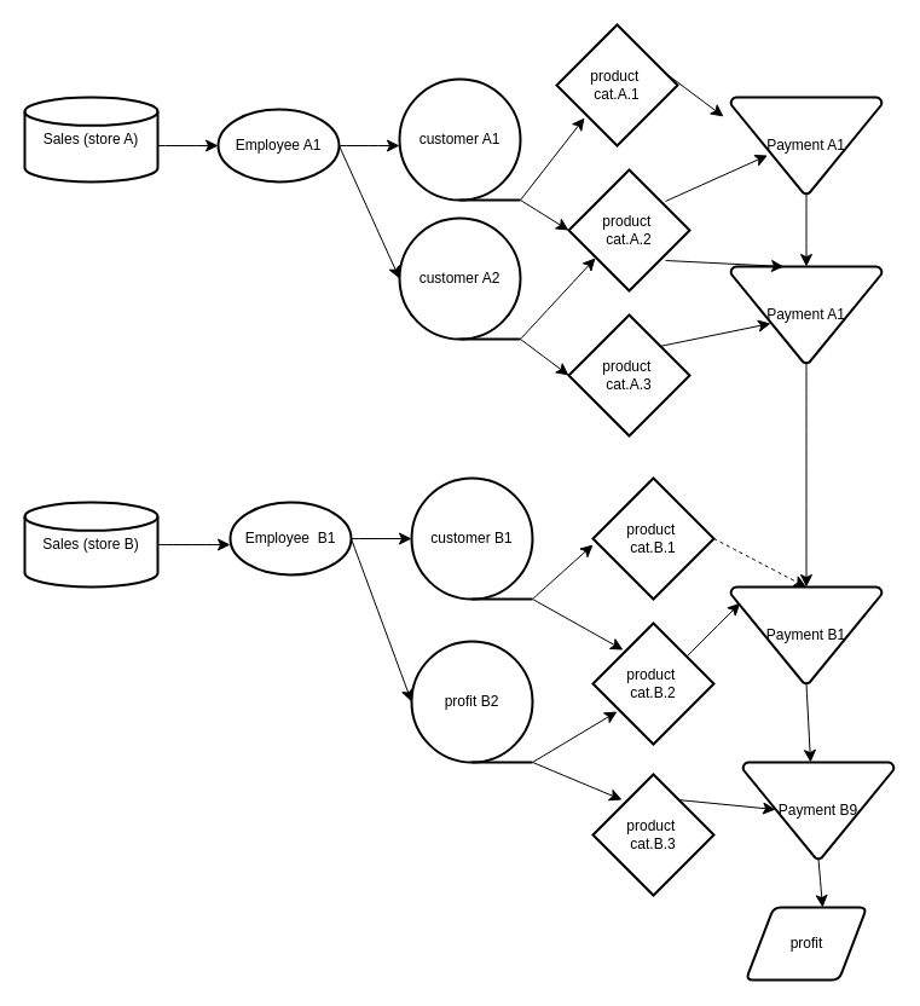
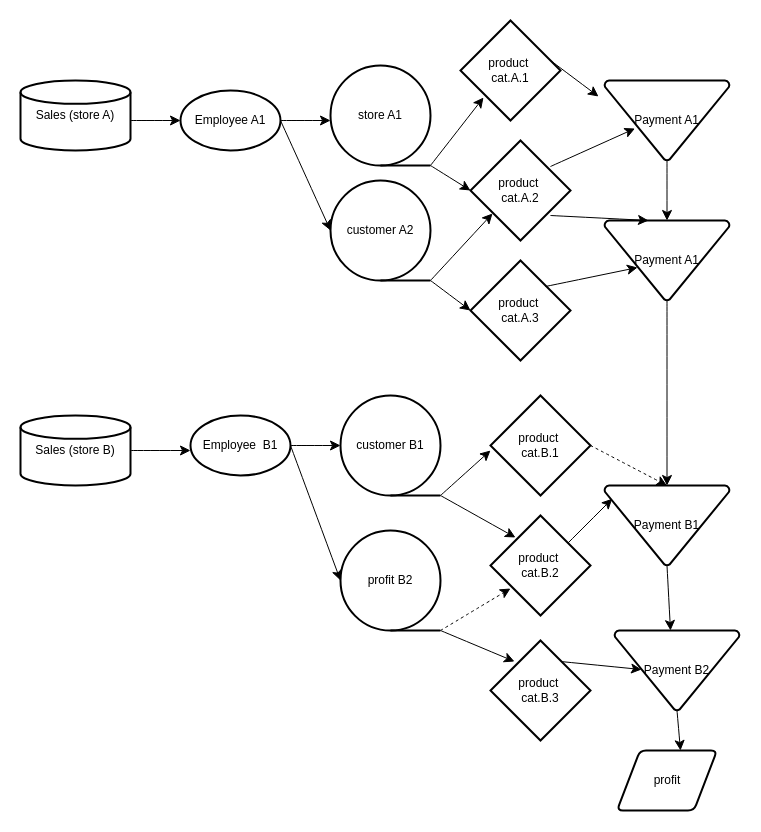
  <mxCell id="0" />
  <mxCell id="1" parent="0" />
  <mxCell id="2" value="" style="endArrow=classic;html=1;rounded=0;fontSize=12;startSize=8;endSize=8;curved=1;exitX=1;exitY=0.5;exitDx=0;exitDy=0;entryX=0;entryY=0.5;entryDx=0;entryDy=0;" edge="1" parent="1"><mxGeometry width="50" height="50" relative="1" as="geometry"><mxPoint x="130" y="120" as="sourcePoint" /><mxPoint x="180" y="120" as="targetPoint" /></mxGeometry></mxCell>
  <mxCell id="3" value="" style="endArrow=classic;html=1;rounded=0;fontSize=12;startSize=8;endSize=8;curved=1;exitX=1;exitY=0.5;exitDx=0;exitDy=0;entryX=0;entryY=0.5;entryDx=0;entryDy=0;" edge="1" parent="1"><mxGeometry width="50" height="50" relative="1" as="geometry"><mxPoint x="130" y="450" as="sourcePoint" /><mxPoint x="190" y="450" as="targetPoint" /></mxGeometry></mxCell>
  <mxCell id="4" value="" style="endArrow=classic;html=1;rounded=0;fontSize=12;startSize=8;endSize=8;curved=1;exitX=1;exitY=0.5;exitDx=0;exitDy=0;entryX=0;entryY=0.5;entryDx=0;entryDy=0;exitPerimeter=0;" edge="1" parent="1" source="21"><mxGeometry width="50" height="50" relative="1" as="geometry"><mxPoint x="300" y="120" as="sourcePoint" /><mxPoint x="330" y="120" as="targetPoint" /></mxGeometry></mxCell>
  <mxCell id="5" value="" style="endArrow=classic;html=1;rounded=0;fontSize=12;startSize=8;endSize=8;curved=1;exitX=1;exitY=0.5;exitDx=0;exitDy=0;entryX=0;entryY=0.5;entryDx=0;entryDy=0;exitPerimeter=0;entryPerimeter=0;" edge="1" parent="1" source="21" target="30"><mxGeometry width="50" height="50" relative="1" as="geometry"><mxPoint x="300" y="120" as="sourcePoint" /><mxPoint x="330" y="200" as="targetPoint" /></mxGeometry></mxCell>
  <mxCell id="6" value="" style="endArrow=classic;html=1;rounded=0;fontSize=12;startSize=8;endSize=8;curved=1;exitX=1;exitY=1;exitDx=0;exitDy=0;entryX=0.23;entryY=0.77;entryDx=0;entryDy=0;entryPerimeter=0;exitPerimeter=0;" edge="1" parent="1" source="29" target="22"><mxGeometry width="50" height="50" relative="1" as="geometry"><mxPoint x="450" y="120" as="sourcePoint" /><mxPoint x="506" y="131.5" as="targetPoint" /></mxGeometry></mxCell>
  <mxCell id="7" value="" style="endArrow=classic;html=1;rounded=0;fontSize=12;startSize=8;endSize=8;curved=1;exitX=1;exitY=0.5;exitDx=0;exitDy=0;" edge="1" parent="1"><mxGeometry width="50" height="50" relative="1" as="geometry"><mxPoint x="550" y="60" as="sourcePoint" /><mxPoint x="598" y="96" as="targetPoint" /></mxGeometry></mxCell>
  <mxCell id="8" value="" style="endArrow=classic;html=1;rounded=0;fontSize=12;startSize=8;endSize=8;curved=1;exitX=0.8;exitY=0.26;exitDx=0;exitDy=0;entryX=0.244;entryY=0.6;entryDx=0;entryDy=0;exitPerimeter=0;entryPerimeter=0;" edge="1" parent="1" source="24" target="20"><mxGeometry width="50" height="50" relative="1" as="geometry"><mxPoint x="550" y="260" as="sourcePoint" /><mxPoint x="630" y="160" as="targetPoint" /></mxGeometry></mxCell>
  <mxCell id="9" value="" style="endArrow=classic;html=1;rounded=0;fontSize=12;startSize=8;endSize=8;curved=1;exitX=1;exitY=1;exitDx=0;exitDy=0;exitPerimeter=0;entryX=0.22;entryY=0.73;entryDx=0;entryDy=0;entryPerimeter=0;" edge="1" parent="1" source="30" target="24"><mxGeometry width="50" height="50" relative="1" as="geometry"><mxPoint x="440" y="270" as="sourcePoint" /><mxPoint x="480" y="250" as="targetPoint" /></mxGeometry></mxCell>
  <mxCell id="10" value="" style="endArrow=classic;html=1;rounded=0;fontSize=12;startSize=8;endSize=8;curved=1;exitX=1;exitY=0.5;exitDx=0;exitDy=0;exitPerimeter=0;" edge="1" parent="1" source="23"><mxGeometry width="50" height="50" relative="1" as="geometry"><mxPoint x="310" y="450" as="sourcePoint" /><mxPoint x="340" y="445" as="targetPoint" /></mxGeometry></mxCell>
  <mxCell id="11" value="" style="endArrow=classic;html=1;rounded=0;fontSize=12;startSize=8;endSize=8;curved=1;exitX=1;exitY=0.5;exitDx=0;exitDy=0;entryX=0;entryY=0.5;entryDx=0;entryDy=0;exitPerimeter=0;entryPerimeter=0;" edge="1" parent="1" source="23" target="32"><mxGeometry width="50" height="50" relative="1" as="geometry"><mxPoint x="310" y="450" as="sourcePoint" /><mxPoint x="340" y="530" as="targetPoint" /></mxGeometry></mxCell>
  <mxCell id="12" value="" style="endArrow=classic;html=1;rounded=0;fontSize=12;startSize=8;endSize=8;curved=1;exitX=1;exitY=1;exitDx=0;exitDy=0;exitPerimeter=0;" edge="1" parent="1" source="31"><mxGeometry width="50" height="50" relative="1" as="geometry"><mxPoint x="460" y="450" as="sourcePoint" /><mxPoint x="490" y="450" as="targetPoint" /></mxGeometry></mxCell>
  <mxCell id="13" value="" style="endArrow=classic;html=1;rounded=0;fontSize=12;startSize=8;endSize=8;curved=1;exitX=1;exitY=1;exitDx=0;exitDy=0;entryX=0.25;entryY=0.22;entryDx=0;entryDy=0;entryPerimeter=0;exitPerimeter=0;" edge="1" parent="1" source="31" target="27"><mxGeometry width="50" height="50" relative="1" as="geometry"><mxPoint x="460" y="530" as="sourcePoint" /><mxPoint x="491.02" y="567.52" as="targetPoint" /></mxGeometry></mxCell>
- <mxCell id="14" value="" style="endArrow=classic;html=1;rounded=0;fontSize=12;startSize=8;endSize=8;curved=1;exitX=1;exitY=1;exitDx=0;exitDy=0;entryX=0.2;entryY=0.73;entryDx=0;entryDy=0;exitPerimeter=0;entryPerimeter=0;" edge="1" parent="1" source="32" target="27"><mxGeometry width="50" height="50" relative="1" as="geometry"><mxPoint x="460" y="530" as="sourcePoint" /><mxPoint x="490" y="660" as="targetPoint" /></mxGeometry></mxCell>
+ <mxCell id="14" value="" style="endArrow=classic;html=1;rounded=0;fontSize=12;startSize=8;endSize=8;curved=1;exitX=1;exitY=1;exitDx=0;exitDy=0;entryX=0.2;entryY=0.73;entryDx=0;entryDy=0;exitPerimeter=0;entryPerimeter=0;dashed=1;" edge="1" parent="1" source="32" target="27"><mxGeometry width="50" height="50" relative="1" as="geometry"><mxPoint x="460" y="530" as="sourcePoint" /><mxPoint x="490" y="660" as="targetPoint" /></mxGeometry></mxCell>
  <mxCell id="15" value="" style="endArrow=classic;html=1;rounded=0;fontSize=12;startSize=8;endSize=8;curved=1;exitX=1;exitY=0.5;exitDx=0;exitDy=0;entryX=0.5;entryY=0;entryDx=0;entryDy=0;exitPerimeter=0;entryPerimeter=0;dashed=1;" edge="1" parent="1" source="26" target="35"><mxGeometry width="50" height="50" relative="1" as="geometry"><mxPoint x="550" y="460" as="sourcePoint" /><mxPoint x="600" y="470" as="targetPoint" /></mxGeometry></mxCell>
  <mxCell id="16" value="" style="endArrow=classic;html=1;rounded=0;fontSize=12;startSize=8;endSize=8;curved=1;exitX=1;exitY=0.5;exitDx=0;exitDy=0;entryX=0;entryY=1;entryDx=0;entryDy=0;" edge="1" parent="1"><mxGeometry width="50" height="50" relative="1" as="geometry"><mxPoint x="550" y="560" as="sourcePoint" /><mxPoint x="611.716" y="498.284" as="targetPoint" /></mxGeometry></mxCell>
  <mxCell id="17" value="" style="endArrow=classic;html=1;rounded=0;fontSize=12;startSize=8;endSize=8;curved=1;exitX=1;exitY=0.5;exitDx=0;exitDy=0;entryX=0.216;entryY=0.488;entryDx=0;entryDy=0;entryPerimeter=0;" edge="1" parent="1" target="40"><mxGeometry width="50" height="50" relative="1" as="geometry"><mxPoint x="550" y="660" as="sourcePoint" /><mxPoint x="640" y="510" as="targetPoint" /></mxGeometry></mxCell>
  <mxCell id="18" value="Sales (store A)" style="strokeWidth=2;html=1;shape=mxgraph.flowchart.database;whiteSpace=wrap;" vertex="1" parent="1"><mxGeometry x="20" y="80" width="110" height="70" as="geometry" /></mxCell>
  <mxCell id="19" value="Sales (store B)" style="strokeWidth=2;html=1;shape=mxgraph.flowchart.database;whiteSpace=wrap;" vertex="1" parent="1"><mxGeometry x="20" y="415" width="110" height="70" as="geometry" /></mxCell>
  <mxCell id="20" value="Payment A1" style="strokeWidth=2;html=1;shape=mxgraph.flowchart.merge_or_storage;whiteSpace=wrap;" vertex="1" parent="1"><mxGeometry x="604" y="80" width="125" height="80" as="geometry" /></mxCell>
  <mxCell id="21" value="Employee A1" style="strokeWidth=2;html=1;shape=mxgraph.flowchart.start_1;whiteSpace=wrap;" vertex="1" parent="1"><mxGeometry x="180" y="90" width="100" height="60" as="geometry" /></mxCell>
  <mxCell id="22" value="product&amp;nbsp;&lt;br&gt;cat.A.1" style="strokeWidth=2;html=1;shape=mxgraph.flowchart.decision;whiteSpace=wrap;" vertex="1" parent="1"><mxGeometry x="460" y="20" width="100" height="100" as="geometry" /></mxCell>
  <mxCell id="23" value="Employee&amp;nbsp; B1" style="strokeWidth=2;html=1;shape=mxgraph.flowchart.start_1;whiteSpace=wrap;" vertex="1" parent="1"><mxGeometry x="190" y="415" width="100" height="60" as="geometry" /></mxCell>
  <mxCell id="24" value="product&amp;nbsp;&lt;br&gt;cat.A.2" style="strokeWidth=2;html=1;shape=mxgraph.flowchart.decision;whiteSpace=wrap;" vertex="1" parent="1"><mxGeometry x="470" y="140" width="100" height="100" as="geometry" /></mxCell>
  <mxCell id="25" value="product&amp;nbsp;&lt;br&gt;cat.A.3" style="strokeWidth=2;html=1;shape=mxgraph.flowchart.decision;whiteSpace=wrap;" vertex="1" parent="1"><mxGeometry x="470" y="260" width="100" height="100" as="geometry" /></mxCell>
  <mxCell id="26" value="product&amp;nbsp;&lt;br&gt;cat.B.1" style="strokeWidth=2;html=1;shape=mxgraph.flowchart.decision;whiteSpace=wrap;" vertex="1" parent="1"><mxGeometry x="490" y="395" width="100" height="100" as="geometry" /></mxCell>
  <mxCell id="27" value="product&amp;nbsp;&lt;br&gt;cat.B.2" style="strokeWidth=2;html=1;shape=mxgraph.flowchart.decision;whiteSpace=wrap;" vertex="1" parent="1"><mxGeometry x="490" y="515" width="100" height="100" as="geometry" /></mxCell>
  <mxCell id="28" value="product&amp;nbsp;&lt;br&gt;cat.B.3" style="strokeWidth=2;html=1;shape=mxgraph.flowchart.decision;whiteSpace=wrap;" vertex="1" parent="1"><mxGeometry x="490" y="640" width="100" height="100" as="geometry" /></mxCell>
- <mxCell id="29" value="customer A1" style="strokeWidth=2;html=1;shape=mxgraph.flowchart.sequential_data;whiteSpace=wrap;" vertex="1" parent="1"><mxGeometry x="330" y="65" width="100" height="100" as="geometry" /></mxCell>
+ <mxCell id="29" value="store A1" style="strokeWidth=2;html=1;shape=mxgraph.flowchart.sequential_data;whiteSpace=wrap;" vertex="1" parent="1"><mxGeometry x="330" y="65" width="100" height="100" as="geometry" /></mxCell>
  <mxCell id="30" value="customer A2" style="strokeWidth=2;html=1;shape=mxgraph.flowchart.sequential_data;whiteSpace=wrap;" vertex="1" parent="1"><mxGeometry x="330" y="180" width="100" height="100" as="geometry" /></mxCell>
  <mxCell id="31" value="customer B1" style="strokeWidth=2;html=1;shape=mxgraph.flowchart.sequential_data;whiteSpace=wrap;" vertex="1" parent="1"><mxGeometry x="340" y="395" width="100" height="100" as="geometry" /></mxCell>
  <mxCell id="32" value="profit B2" style="strokeWidth=2;html=1;shape=mxgraph.flowchart.sequential_data;whiteSpace=wrap;" vertex="1" parent="1"><mxGeometry x="340" y="530" width="100" height="100" as="geometry" /></mxCell>
  <mxCell id="33" value="" style="endArrow=classic;html=1;rounded=0;fontSize=12;startSize=8;endSize=8;curved=1;exitX=1;exitY=1;exitDx=0;exitDy=0;exitPerimeter=0;entryX=0;entryY=0.5;entryDx=0;entryDy=0;entryPerimeter=0;" edge="1" parent="1" source="29" target="24"><mxGeometry width="50" height="50" relative="1" as="geometry"><mxPoint x="320" y="190" as="sourcePoint" /><mxPoint x="448" y="303" as="targetPoint" /></mxGeometry></mxCell>
  <mxCell id="34" value="" style="endArrow=classic;html=1;rounded=0;fontSize=12;startSize=8;endSize=8;curved=1;entryX=0;entryY=0.5;entryDx=0;entryDy=0;entryPerimeter=0;" edge="1" parent="1" target="25"><mxGeometry width="50" height="50" relative="1" as="geometry"><mxPoint x="430" y="280" as="sourcePoint" /><mxPoint x="448" y="413" as="targetPoint" /></mxGeometry></mxCell>
  <mxCell id="35" value="Payment B1" style="strokeWidth=2;html=1;shape=mxgraph.flowchart.merge_or_storage;whiteSpace=wrap;" vertex="1" parent="1"><mxGeometry x="604" y="485" width="125" height="80" as="geometry" /></mxCell>
  <mxCell id="36" value="" style="endArrow=classic;html=1;rounded=0;fontSize=12;startSize=8;endSize=8;curved=1;exitX=1;exitY=1;exitDx=0;exitDy=0;exitPerimeter=0;entryX=0.24;entryY=0.21;entryDx=0;entryDy=0;entryPerimeter=0;" edge="1" parent="1" source="32" target="28"><mxGeometry width="50" height="50" relative="1" as="geometry"><mxPoint x="320" y="540" as="sourcePoint" /><mxPoint x="448" y="653" as="targetPoint" /></mxGeometry></mxCell>
  <mxCell id="37" value="Payment A1" style="strokeWidth=2;html=1;shape=mxgraph.flowchart.merge_or_storage;whiteSpace=wrap;" vertex="1" parent="1"><mxGeometry x="604" y="220" width="125" height="80" as="geometry" /></mxCell>
  <mxCell id="38" value="" style="endArrow=classic;html=1;rounded=0;fontSize=12;startSize=8;endSize=8;curved=1;exitX=0.8;exitY=0.75;exitDx=0;exitDy=0;exitPerimeter=0;entryX=0.352;entryY=0;entryDx=0;entryDy=0;entryPerimeter=0;" edge="1" parent="1" source="24" target="37"><mxGeometry width="50" height="50" relative="1" as="geometry"><mxPoint x="320" y="170" as="sourcePoint" /><mxPoint x="448" y="283" as="targetPoint" /></mxGeometry></mxCell>
  <mxCell id="39" value="" style="endArrow=classic;html=1;rounded=0;fontSize=12;startSize=8;endSize=8;curved=1;exitX=0.75;exitY=0.26;exitDx=0;exitDy=0;exitPerimeter=0;entryX=0.264;entryY=0.588;entryDx=0;entryDy=0;entryPerimeter=0;" edge="1" parent="1" source="25" target="37"><mxGeometry width="50" height="50" relative="1" as="geometry"><mxPoint x="320" y="220" as="sourcePoint" /><mxPoint x="448" y="333" as="targetPoint" /></mxGeometry></mxCell>
- <mxCell id="40" value="Payment B9" style="strokeWidth=2;html=1;shape=mxgraph.flowchart.merge_or_storage;whiteSpace=wrap;" vertex="1" parent="1"><mxGeometry x="614" y="630" width="125" height="80" as="geometry" /></mxCell>
+ <mxCell id="40" value="Payment B2" style="strokeWidth=2;html=1;shape=mxgraph.flowchart.merge_or_storage;whiteSpace=wrap;" vertex="1" parent="1"><mxGeometry x="614" y="630" width="125" height="80" as="geometry" /></mxCell>
  <mxCell id="41" value="" style="endArrow=classic;html=1;rounded=0;fontSize=12;startSize=8;endSize=8;curved=1;exitX=0.5;exitY=1;exitDx=0;exitDy=0;exitPerimeter=0;" edge="1" parent="1" source="20" target="37"><mxGeometry width="50" height="50" relative="1" as="geometry"><mxPoint x="320" y="190" as="sourcePoint" /><mxPoint x="448" y="303" as="targetPoint" /></mxGeometry></mxCell>
  <mxCell id="42" value="" style="endArrow=classic;html=1;rounded=0;fontSize=12;startSize=8;endSize=8;curved=1;exitX=0.5;exitY=1;exitDx=0;exitDy=0;exitPerimeter=0;entryX=0.5;entryY=0;entryDx=0;entryDy=0;entryPerimeter=0;" edge="1" parent="1" source="37" target="35"><mxGeometry width="50" height="50" relative="1" as="geometry"><mxPoint x="320" y="370" as="sourcePoint" /><mxPoint x="448" y="483" as="targetPoint" /></mxGeometry></mxCell>
  <mxCell id="43" value="" style="endArrow=classic;html=1;rounded=0;fontSize=12;startSize=8;endSize=8;curved=1;exitX=0.5;exitY=1;exitDx=0;exitDy=0;exitPerimeter=0;" edge="1" parent="1" source="35"><mxGeometry width="50" height="50" relative="1" as="geometry"><mxPoint x="660" y="570" as="sourcePoint" /><mxPoint x="670" y="630" as="targetPoint" /></mxGeometry></mxCell>
  <mxCell id="44" value="profit" style="shape=parallelogram;html=1;strokeWidth=2;perimeter=parallelogramPerimeter;whiteSpace=wrap;rounded=1;arcSize=12;size=0.23;" vertex="1" parent="1"><mxGeometry x="616.5" y="750" width="100" height="60" as="geometry" /></mxCell>
  <mxCell id="45" value="" style="endArrow=classic;html=1;rounded=0;fontSize=12;startSize=8;endSize=8;curved=1;exitX=0.5;exitY=1;exitDx=0;exitDy=0;exitPerimeter=0;entryX=0.635;entryY=0;entryDx=0;entryDy=0;entryPerimeter=0;" edge="1" parent="1" source="40" target="44"><mxGeometry width="50" height="50" relative="1" as="geometry"><mxPoint x="310" y="750" as="sourcePoint" /><mxPoint x="438" y="863" as="targetPoint" /></mxGeometry></mxCell>
